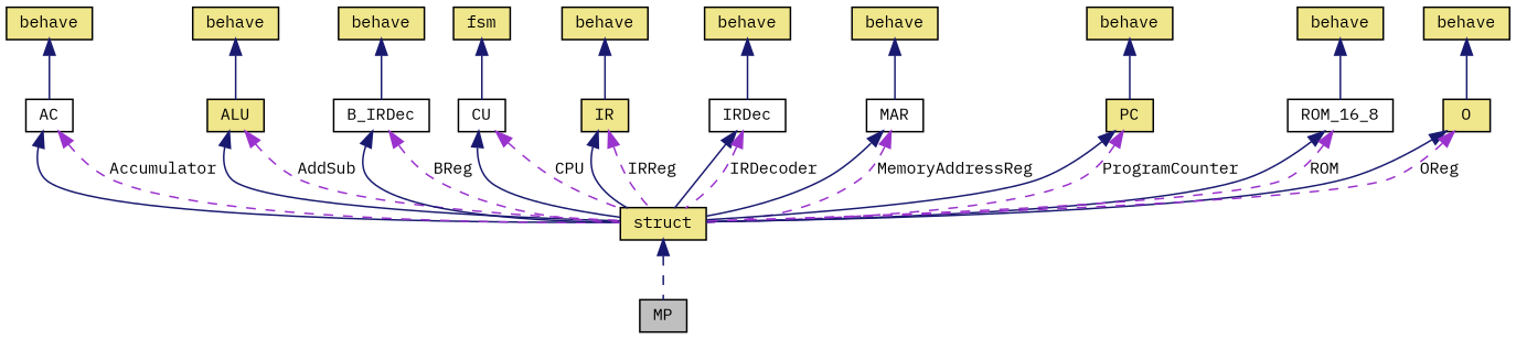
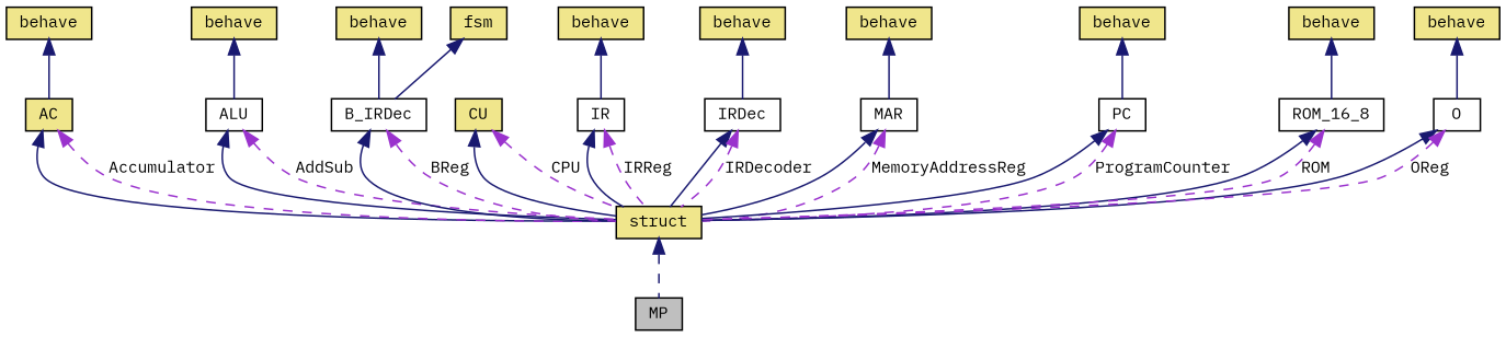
  digraph {
    fontname="IBM Plex Mono"
    node [color=black fillcolor=khaki fontname="IBM Plex Mono" fontsize=10 shape=record style=filled]
    edge [color=midnightblue dir=back fontname="IBM Plex Mono" fontsize=10 labelfontname=FreeSans labelfontsize=10 style=solid]
    n1 [fillcolor=grey75 fontcolor=black height=0.2 label=MP width=0.4]
    n2 [height=0.2 label=struct width=0.4]
-   n3 [fillcolor=white height=0.2 label=AC width=0.4]
+   n3 [height=0.2 label=AC width=0.4]
    n4 [height=0.2 label=behave width=0.4]
-   n5 [height=0.2 label=ALU width=0.4]
+   n5 [fillcolor=white height=0.2 label=ALU width=0.4]
    n6 [height=0.2 label=behave width=0.4]
    n7 [fillcolor=white height=0.2 label=B_IRDec width=0.4]
    n8 [height=0.2 label=behave width=0.4]
-   n9 [fillcolor=white height=0.2 label=CU width=0.4]
+   n9 [height=0.2 label=CU width=0.4]
    n10 [height=0.2 label=fsm width=0.4]
-   n11 [height=0.2 label=IR width=0.4]
+   n11 [fillcolor=white height=0.2 label=IR width=0.4]
    n12 [height=0.2 label=behave width=0.4]
    n13 [fillcolor=white height=0.2 label=IRDec width=0.4]
    n14 [height=0.2 label=behave width=0.4]
    n15 [fillcolor=white height=0.2 label=MAR width=0.4]
    n16 [height=0.2 label=behave width=0.4]
-   n17 [height=0.2 label=PC width=0.4]
+   n17 [fillcolor=white height=0.2 label=PC width=0.4]
    n18 [height=0.2 label=behave width=0.4]
    n19 [fillcolor=white height=0.2 label=ROM_16_8 width=0.4]
    n20 [height=0.2 label=behave width=0.4]
-   n21 [height=0.2 label=O width=0.4]
+   n21 [fillcolor=white height=0.2 label=O width=0.4]
    n22 [height=0.2 label=behave width=0.4]
    n2 -> n1 [style=dashed]
    n3 -> n2
    n3 -> n2 [color=darkorchid3 label=Accumulator style=dashed]
    n4 -> n3
    n5 -> n2
    n5 -> n2 [color=darkorchid3 label=AddSub style=dashed]
    n6 -> n5
    n7 -> n2
    n7 -> n2 [color=darkorchid3 label=BReg style=dashed]
    n8 -> n7
    n9 -> n2
    n9 -> n2 [color=darkorchid3 label=CPU style=dashed]
-   n10 -> n9
+   n10 -> n7
    n11 -> n2
    n11 -> n2 [color=darkorchid3 label=IRReg style=dashed]
    n12 -> n11
    n13 -> n2
    n13 -> n2 [color=darkorchid3 label=IRDecoder style=dashed]
    n14 -> n13
    n15 -> n2
    n15 -> n2 [color=darkorchid3 label=MemoryAddressReg style=dashed]
    n16 -> n15
    n17 -> n2
    n17 -> n2 [color=darkorchid3 label=ProgramCounter style=dashed]
    n18 -> n17
    n19 -> n2
    n19 -> n2 [color=darkorchid3 label=ROM style=dashed]
    n20 -> n19
    n21 -> n2
    n21 -> n2 [color=darkorchid3 label=OReg style=dashed]
    n22 -> n21
  }
